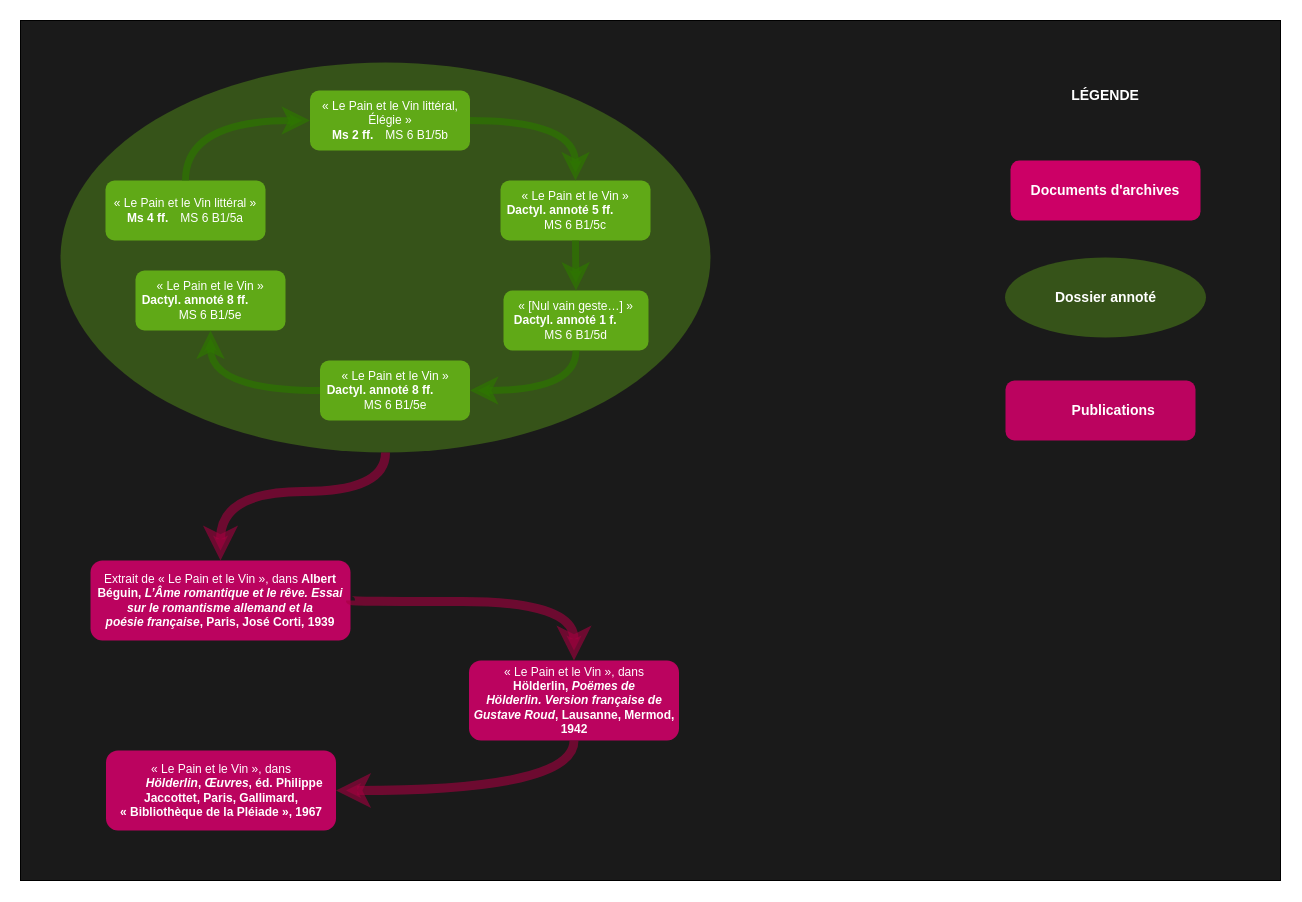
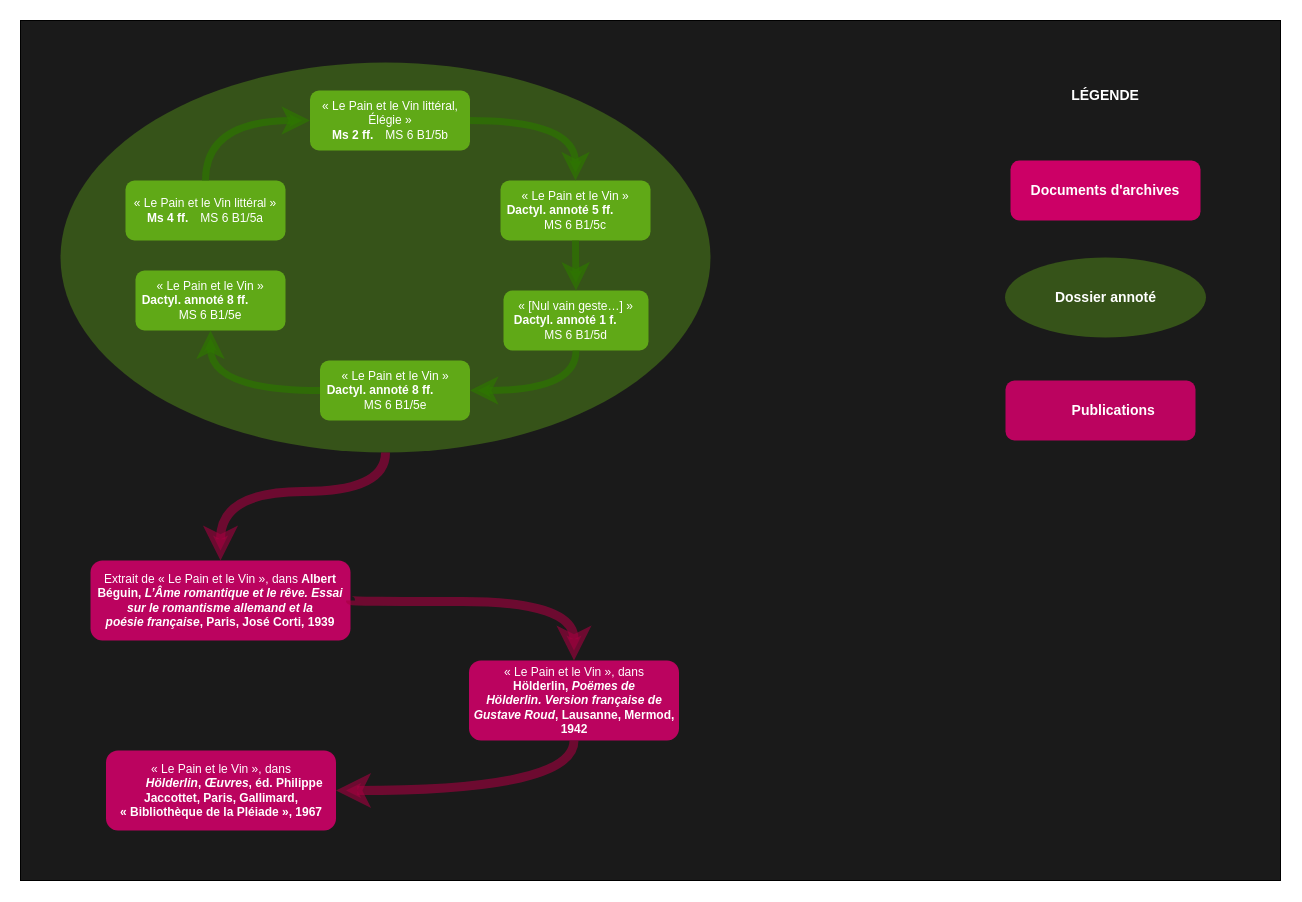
  <mxCell id="0" />
  <mxCell id="1" parent="0" />
  <mxCell id="2" value="" style="rounded=0;whiteSpace=wrap;html=1;fillColor=#1A1A1A;" parent="1" vertex="1"><mxGeometry x="20" y="20" width="1260" height="860" as="geometry" /></mxCell>
  <mxCell id="3" value="" style="ellipse;whiteSpace=wrap;html=1;fillColor=#60a917;strokeColor=none;opacity=40;fontColor=#ffffff;" parent="1" vertex="1"><mxGeometry x="60" y="62" width="650" height="390" as="geometry" /></mxCell>
- <mxCell id="4" value="&lt;div&gt;&lt;span style=&quot;font-weight: normal&quot;&gt;« Le Pain et le Vin littéral »&lt;/span&gt;&lt;/div&gt;&lt;div&gt;Ms 4 ff.&lt;span style=&quot;font-weight: normal ; white-space: pre&quot;&gt;&#09;&lt;/span&gt;&lt;span style=&quot;font-weight: normal&quot;&gt;MS 6 B1/5a&lt;/span&gt;&lt;/div&gt;" style="rounded=1;whiteSpace=wrap;html=1;fillColor=#60a917;strokeColor=none;fontStyle=1;fontColor=#ffffff;" parent="1" vertex="1"><mxGeometry x="105" y="180" width="160" height="60" as="geometry" /></mxCell>
+ <mxCell id="4" value="&lt;div&gt;&lt;span style=&quot;font-weight: normal&quot;&gt;« Le Pain et le Vin littéral »&lt;/span&gt;&lt;/div&gt;&lt;div&gt;Ms 4 ff.&lt;span style=&quot;font-weight: normal ; white-space: pre&quot;&gt;&#09;&lt;/span&gt;&lt;span style=&quot;font-weight: normal&quot;&gt;MS 6 B1/5a&lt;/span&gt;&lt;/div&gt;" style="rounded=1;whiteSpace=wrap;html=1;fillColor=#60a917;strokeColor=none;fontStyle=1;fontColor=#ffffff;" parent="1" vertex="1"><mxGeometry x="125" y="180" width="160" height="60" as="geometry" /></mxCell>
  <mxCell id="5" value="&lt;div&gt;&lt;span&gt;« Le Pain et le Vin littéral, Élégie »&lt;/span&gt;&lt;/div&gt;&lt;div&gt;&lt;span&gt;&lt;b&gt;Ms 2 ff.&lt;/b&gt;&lt;span style=&quot;white-space: pre&quot;&gt;&#09;&lt;/span&gt;MS 6 B1/5b&lt;/span&gt;&lt;/div&gt;" style="rounded=1;whiteSpace=wrap;html=1;fillColor=#60a917;strokeColor=none;fontStyle=0;fontColor=#ffffff;" parent="1" vertex="1"><mxGeometry x="309.5" y="90" width="160" height="60" as="geometry" /></mxCell>
  <mxCell id="6" value="&lt;div&gt;&lt;span style=&quot;font-weight: normal&quot;&gt;« Le Pain et le Vin »&lt;/span&gt;&lt;/div&gt;&lt;div&gt;Dactyl. annoté 5 ff.&lt;span style=&quot;font-weight: normal ; white-space: pre&quot;&gt;&#09;&lt;/span&gt;&lt;span style=&quot;font-weight: normal&quot;&gt;&amp;nbsp; MS 6 B1/5c&lt;/span&gt;&lt;/div&gt;" style="rounded=1;whiteSpace=wrap;html=1;fillColor=#60a917;strokeColor=none;fontStyle=1;fontColor=#ffffff;" parent="1" vertex="1"><mxGeometry x="500" y="180" width="150" height="60" as="geometry" /></mxCell>
  <mxCell id="7" value="&lt;div&gt;&lt;span style=&quot;font-weight: normal&quot;&gt;« [Nul vain geste…] »&lt;/span&gt;&lt;/div&gt;&lt;div&gt;Dactyl. annoté 1 f.&lt;span style=&quot;font-weight: normal ; white-space: pre&quot;&gt;&#09;&lt;/span&gt;&lt;span style=&quot;font-weight: normal&quot;&gt;&amp;nbsp; &amp;nbsp; &amp;nbsp; MS 6 B1/5d&lt;/span&gt;&lt;/div&gt;" style="rounded=1;whiteSpace=wrap;html=1;fillColor=#60a917;strokeColor=none;fontStyle=1;fontColor=#ffffff;" parent="1" vertex="1"><mxGeometry x="503" y="290" width="145" height="60" as="geometry" /></mxCell>
  <mxCell id="8" value="&lt;div&gt;&lt;span style=&quot;font-weight: normal&quot;&gt;« Le Pain et le Vin »&lt;/span&gt;&lt;/div&gt;&lt;div&gt;Dactyl. annoté 8 ff.&lt;span style=&quot;font-weight: normal ; white-space: pre&quot;&gt;&#09;&lt;/span&gt;&lt;span style=&quot;font-weight: normal&quot;&gt;&amp;nbsp; MS 6 B1/5e&lt;/span&gt;&lt;/div&gt;" style="rounded=1;whiteSpace=wrap;html=1;fillColor=#60a917;strokeColor=none;fontStyle=1;fontColor=#ffffff;" parent="1" vertex="1"><mxGeometry x="319.5" y="360" width="150" height="60" as="geometry" /></mxCell>
  <mxCell id="9" value="&lt;div&gt;&lt;span style=&quot;font-weight: normal&quot;&gt;« Le Pain et le Vin »&lt;/span&gt;&lt;/div&gt;&lt;div&gt;Dactyl. annoté 8 ff.&lt;span style=&quot;font-weight: normal ; white-space: pre&quot;&gt;&#09;&lt;/span&gt;&lt;span style=&quot;font-weight: normal&quot;&gt;&amp;nbsp; MS 6 B1/5e&lt;/span&gt;&lt;/div&gt;" style="rounded=1;whiteSpace=wrap;html=1;fillColor=#60a917;strokeColor=none;fontStyle=1;fontColor=#ffffff;" parent="1" vertex="1"><mxGeometry x="135" y="270" width="150" height="60" as="geometry" /></mxCell>
  <mxCell id="10" value="" style="endArrow=classic;html=1;fontColor=#FFFFFF;entryX=0;entryY=0.5;entryDx=0;entryDy=0;exitX=0.5;exitY=0;exitDx=0;exitDy=0;edgeStyle=orthogonalEdgeStyle;curved=1;strokeColor=#2D7600;strokeWidth=7;fillColor=#60a917;opacity=70;" parent="1" source="4" target="5" edge="1"><mxGeometry width="50" height="50" relative="1" as="geometry"><mxPoint x="60" y="560" as="sourcePoint" /><mxPoint x="110" y="510" as="targetPoint" /></mxGeometry></mxCell>
  <mxCell id="11" value="" style="endArrow=classic;html=1;fontColor=#FFFFFF;entryX=0.5;entryY=0;entryDx=0;entryDy=0;exitX=1;exitY=0.5;exitDx=0;exitDy=0;edgeStyle=orthogonalEdgeStyle;curved=1;strokeColor=#2D7600;strokeWidth=7;fillColor=#60a917;opacity=70;" parent="1" source="5" target="6" edge="1"><mxGeometry width="50" height="50" relative="1" as="geometry"><mxPoint x="150" y="180" as="sourcePoint" /><mxPoint x="300" y="130" as="targetPoint" /></mxGeometry></mxCell>
  <mxCell id="12" value="" style="endArrow=classic;html=1;fontColor=#FFFFFF;entryX=0.5;entryY=0;entryDx=0;entryDy=0;exitX=0.5;exitY=1;exitDx=0;exitDy=0;strokeColor=#2D7600;strokeWidth=7;fillColor=#60a917;opacity=70;" parent="1" source="6" target="7" edge="1"><mxGeometry width="50" height="50" relative="1" as="geometry"><mxPoint x="460" y="130" as="sourcePoint" /><mxPoint x="585" y="180" as="targetPoint" /></mxGeometry></mxCell>
  <mxCell id="13" value="" style="endArrow=classic;html=1;fontColor=#FFFFFF;entryX=1;entryY=0.5;entryDx=0;entryDy=0;exitX=0.5;exitY=1;exitDx=0;exitDy=0;edgeStyle=orthogonalEdgeStyle;curved=1;strokeColor=#2D7600;strokeWidth=7;fillColor=#60a917;opacity=70;" parent="1" source="7" target="8" edge="1"><mxGeometry width="50" height="50" relative="1" as="geometry"><mxPoint x="585" y="240" as="sourcePoint" /><mxPoint x="583" y="310" as="targetPoint" /></mxGeometry></mxCell>
  <mxCell id="14" value="" style="endArrow=classic;html=1;fontColor=#FFFFFF;exitX=0;exitY=0.5;exitDx=0;exitDy=0;edgeStyle=orthogonalEdgeStyle;curved=1;strokeColor=#2D7600;strokeWidth=7;fillColor=#60a917;opacity=70;" parent="1" source="8" target="9" edge="1"><mxGeometry width="50" height="50" relative="1" as="geometry"><mxPoint x="633" y="370" as="sourcePoint" /><mxPoint x="550" y="470" as="targetPoint" /></mxGeometry></mxCell>
  <mxCell id="15" value="&lt;font style=&quot;font-size: 12px&quot;&gt;&lt;span style=&quot;text-indent: 0.7cm&quot;&gt;&lt;span style=&quot;font-weight: normal&quot;&gt;Extrait de « Le Pain et le Vin », dans &lt;/span&gt;Albert Béguin,&amp;nbsp;&lt;/span&gt;&lt;i style=&quot;text-indent: 0.7cm&quot;&gt;L’Âme&amp;nbsp;&lt;/i&gt;&lt;i style=&quot;text-indent: 0.7cm&quot;&gt;romantique et le rêve. Essai sur le romantisme allemand et la poésie&amp;nbsp;&lt;/i&gt;&lt;font style=&quot;text-indent: 0.7cm ; font-size: 12px&quot;&gt;&lt;span lang=&quot;fr-FR&quot;&gt;&lt;i&gt;française&lt;/i&gt;&lt;/span&gt;&lt;/font&gt;&lt;font style=&quot;text-indent: 0.7cm ; font-size: 12px&quot;&gt;&lt;span lang=&quot;fr-FR&quot;&gt;,&amp;nbsp;&lt;/span&gt;&lt;/font&gt;&lt;span style=&quot;text-indent: 0.7cm&quot;&gt;Paris, José Corti, 1939&lt;/span&gt;&lt;font face=&quot;Times New Roman, serif&quot; style=&quot;font-weight: normal ; text-indent: 0.7cm&quot;&gt;&lt;span lang=&quot;fr-FR&quot;&gt;&lt;br&gt;&lt;/span&gt;&lt;/font&gt;&lt;/font&gt;" style="rounded=1;whiteSpace=wrap;html=1;fillColor=#CC0066;strokeColor=none;fontColor=#ffffff;fontStyle=1;align=center;opacity=90;" parent="1" vertex="1"><mxGeometry x="90" y="560" width="260" height="80" as="geometry" /></mxCell>
  <mxCell id="16" value="&lt;span style=&quot;background-color: transparent ; text-indent: 0.7cm&quot;&gt;&lt;span style=&quot;font-weight: normal&quot;&gt;« Le Pain et le Vin », dans&lt;/span&gt;&lt;br&gt;Hölderlin, &lt;/span&gt;&lt;i style=&quot;background-color: transparent ; text-indent: 0.7cm&quot;&gt;Poëmes de&lt;br&gt;Hölderlin. Version française de Gustave Roud&lt;/i&gt;&lt;span style=&quot;background-color: transparent ; text-indent: 0.7cm&quot;&gt;, Lausanne, Mermod,&lt;br&gt;1942&lt;/span&gt;" style="rounded=1;whiteSpace=wrap;html=1;fillColor=#CC0066;strokeColor=none;fontColor=#ffffff;fontStyle=1;align=center;opacity=90;" parent="1" vertex="1"><mxGeometry x="468.5" y="660" width="210" height="80" as="geometry" /></mxCell>
  <mxCell id="17" value="&lt;font style=&quot;background-color: transparent ; text-indent: 0.7cm&quot;&gt;&lt;span lang=&quot;fr-FR&quot;&gt;&lt;span style=&quot;text-indent: 26.457px&quot;&gt;&lt;span style=&quot;font-weight: normal&quot;&gt;« Le Pain et le Vin », dans&lt;/span&gt;&lt;br&gt;&lt;div style=&quot;text-indent: 26.457px&quot;&gt;&lt;font style=&quot;background-color: transparent ; text-indent: 0.7cm&quot;&gt;&lt;span lang=&quot;fr-FR&quot;&gt;&lt;i&gt;Hölderlin&lt;/i&gt;&lt;/span&gt;&lt;/font&gt;&lt;font style=&quot;background-color: transparent ; text-indent: 0.7cm&quot;&gt;&lt;span lang=&quot;fr-FR&quot;&gt;,&amp;nbsp;&lt;/span&gt;&lt;/font&gt;&lt;font style=&quot;background-color: transparent ; text-indent: 0.7cm&quot;&gt;&lt;span lang=&quot;fr-FR&quot;&gt;&lt;i&gt;Œuvres&lt;/i&gt;&lt;/span&gt;&lt;/font&gt;&lt;font style=&quot;background-color: transparent ; text-indent: 0.7cm&quot;&gt;&lt;span lang=&quot;fr-FR&quot;&gt;,&amp;nbsp;éd. Philippe Jaccottet, Paris, Gallimard, «&amp;nbsp;Bibliothèque de la Pléiade », 1967&lt;/span&gt;&lt;/font&gt;&lt;/div&gt;&lt;/span&gt;&lt;/span&gt;&lt;/font&gt;" style="rounded=1;whiteSpace=wrap;html=1;fillColor=#CC0066;strokeColor=none;fontColor=#ffffff;fontStyle=1;align=center;opacity=90;" parent="1" vertex="1"><mxGeometry x="105.5" y="750" width="230" height="80" as="geometry" /></mxCell>
  <mxCell id="18" value="" style="endArrow=classic;html=1;fontColor=#FFFFFF;entryX=0.5;entryY=0;entryDx=0;entryDy=0;strokeColor=#A50040;fillColor=#d80073;opacity=60;edgeStyle=orthogonalEdgeStyle;curved=1;strokeWidth=9;" parent="1" source="3" target="15" edge="1"><mxGeometry width="50" height="50" relative="1" as="geometry"><mxPoint x="385" y="471" as="sourcePoint" /><mxPoint x="740" y="330" as="targetPoint" /><Array as="points"><mxPoint x="385" y="491" /><mxPoint x="220" y="491" /></Array></mxGeometry></mxCell>
  <mxCell id="19" value="" style="endArrow=classic;html=1;fontColor=#FFFFFF;strokeColor=#A50040;fillColor=#d80073;opacity=60;edgeStyle=orthogonalEdgeStyle;curved=1;strokeWidth=9;exitX=1;exitY=0.5;exitDx=0;exitDy=0;entryX=0.5;entryY=0;entryDx=0;entryDy=0;" parent="1" source="15" target="16" edge="1"><mxGeometry width="50" height="50" relative="1" as="geometry"><mxPoint x="397.324" y="579.165" as="sourcePoint" /><mxPoint x="432.618" y="716.441" as="targetPoint" /><Array as="points"><mxPoint x="350.5" y="601" /><mxPoint x="573.5" y="601" /></Array></mxGeometry></mxCell>
  <mxCell id="20" value="" style="endArrow=classic;html=1;fontColor=#FFFFFF;strokeColor=#A50040;fillColor=#d80073;opacity=60;strokeWidth=9;exitX=0.5;exitY=1;exitDx=0;exitDy=0;entryX=1;entryY=0.5;entryDx=0;entryDy=0;edgeStyle=orthogonalEdgeStyle;curved=1;" parent="1" source="16" target="17" edge="1"><mxGeometry width="50" height="50" relative="1" as="geometry"><mxPoint x="550.5" y="790" as="sourcePoint" /><mxPoint x="560.5" y="850" as="targetPoint" /></mxGeometry></mxCell>
  <mxCell id="21" value="&lt;span style=&quot;font-size: 14px&quot;&gt;Documents d'archives&lt;/span&gt;" style="rounded=1;whiteSpace=wrap;html=1;fillColor=#cc0066;strokeColor=none;fontStyle=1;fontColor=#ffffff;" vertex="1" parent="1"><mxGeometry x="1010" y="160" width="190" height="60" as="geometry" /></mxCell>
  <mxCell id="22" value="&lt;div style=&quot;text-indent: 26.457px&quot;&gt;&lt;span&gt;&lt;font style=&quot;font-size: 14px&quot;&gt;Publications&lt;/font&gt;&lt;/span&gt;&lt;/div&gt;" style="rounded=1;whiteSpace=wrap;html=1;fillColor=#CC0066;strokeColor=none;fontColor=#ffffff;fontStyle=1;align=center;opacity=90;" vertex="1" parent="1"><mxGeometry x="1005" y="380" width="190" height="60" as="geometry" /></mxCell>
  <mxCell id="23" value="&lt;b&gt;&lt;font style=&quot;font-size: 14px&quot;&gt;Dossier annoté&lt;/font&gt;&lt;/b&gt;" style="ellipse;whiteSpace=wrap;html=1;fillColor=#60a917;strokeColor=none;opacity=40;fontColor=#ffffff;" vertex="1" parent="1"><mxGeometry x="1004.5" y="257" width="201" height="80" as="geometry" /></mxCell>
  <mxCell id="24" value="&lt;span style=&quot;font-size: 14px&quot;&gt;LÉGENDE&lt;/span&gt;" style="rounded=1;whiteSpace=wrap;html=1;fillColor=none;strokeColor=none;fontStyle=1;fontColor=#ffffff;" vertex="1" parent="1"><mxGeometry x="1010" y="65" width="190" height="60" as="geometry" /></mxCell>
